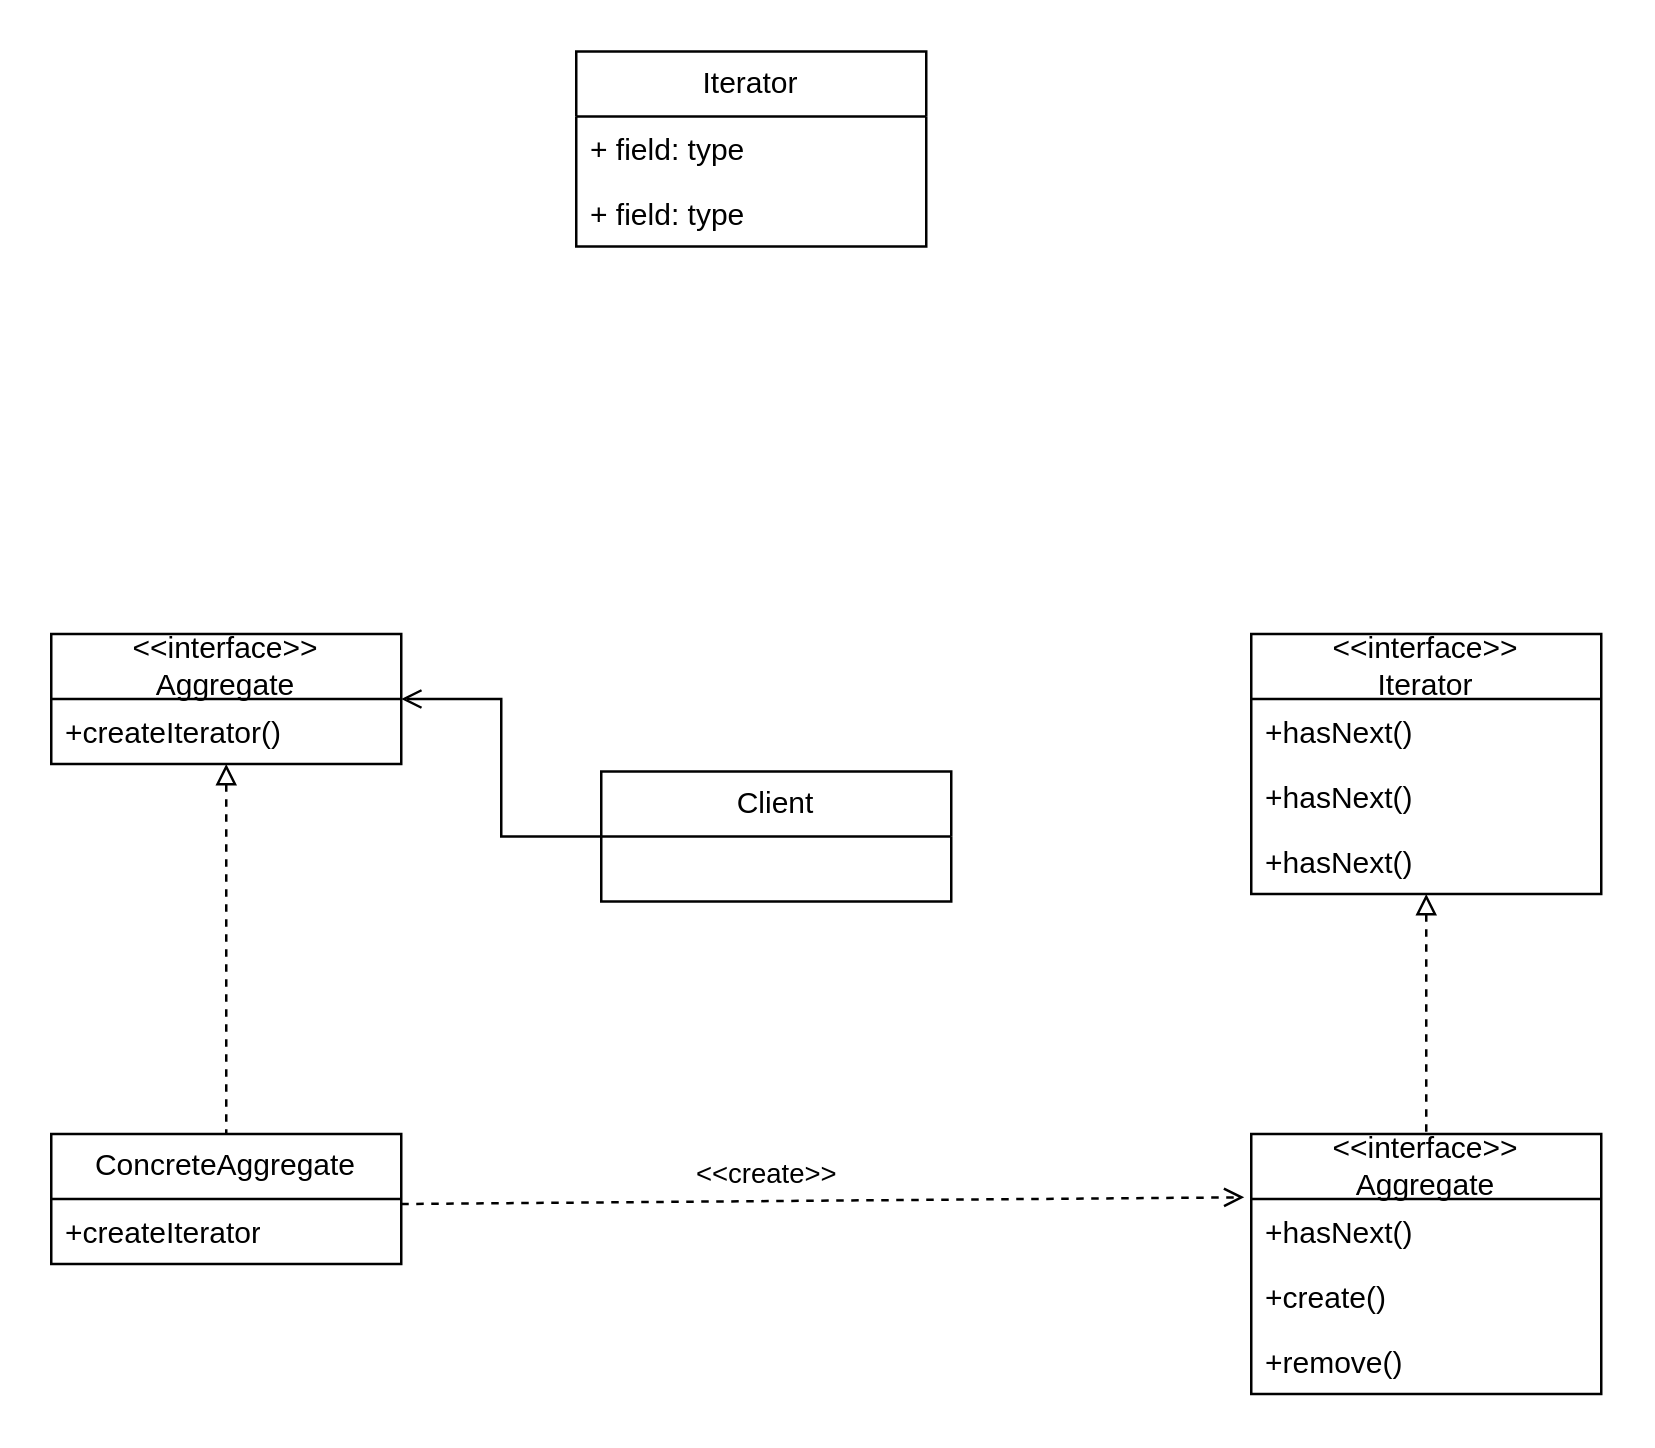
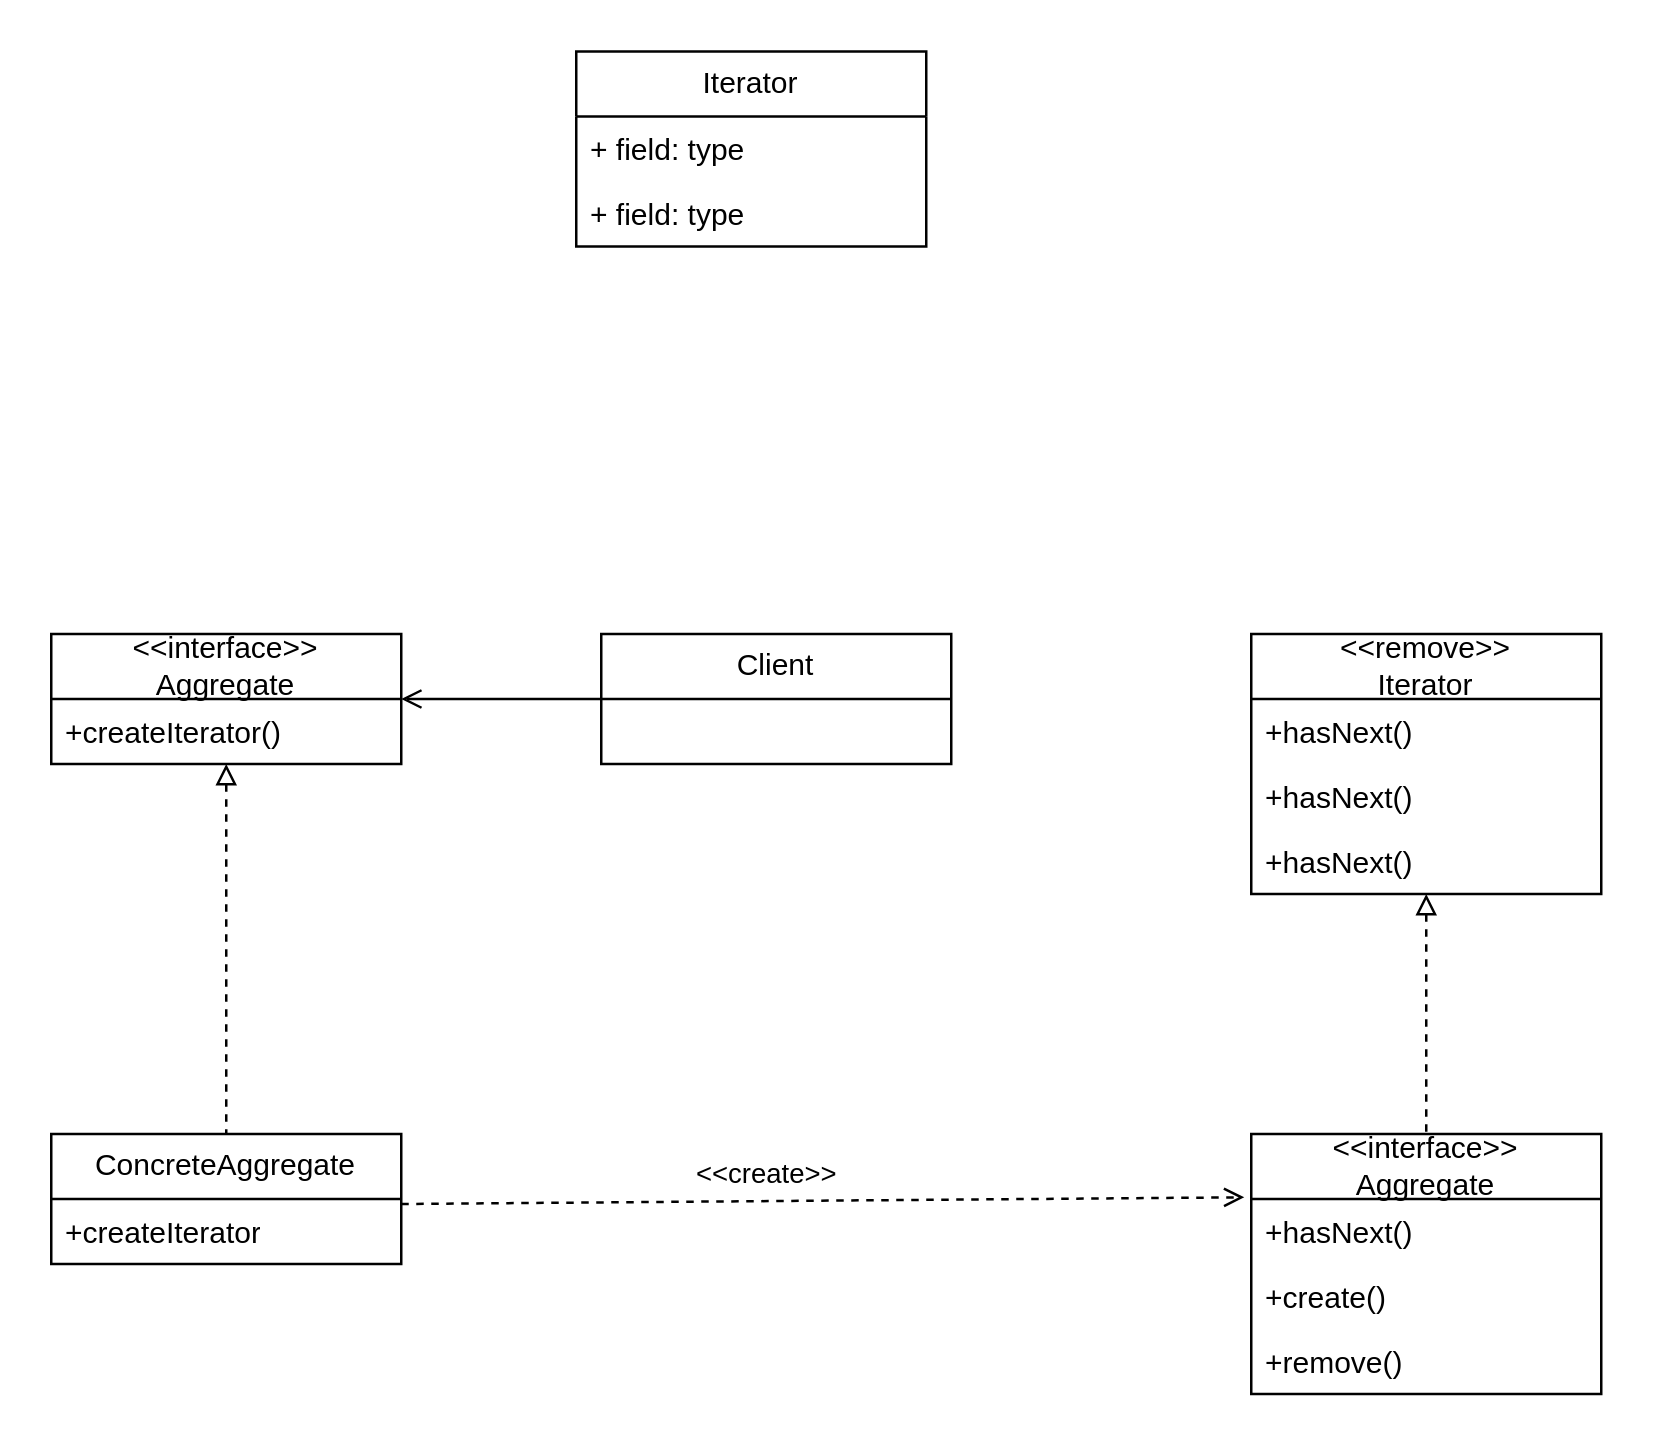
  <mxCell id="0" />
  <mxCell id="1" parent="0" />
  <mxCell id="2" value="" style="edgeStyle=orthogonalEdgeStyle;rounded=0;orthogonalLoop=1;jettySize=auto;html=1;endArrow=open;endFill=0;entryX=1;entryY=0.5;entryDx=0;entryDy=0;" parent="1" source="3" target="10" edge="1"><mxGeometry relative="1" as="geometry"><mxPoint x="190" y="200" as="targetPoint" /></mxGeometry></mxCell>
- <mxCell id="3" value="Client" style="swimlane;fontStyle=0;childLayout=stackLayout;horizontal=1;startSize=26;fillColor=none;horizontalStack=0;resizeParent=1;resizeParentMax=0;resizeLast=0;collapsible=1;marginBottom=0;whiteSpace=wrap;html=1;" parent="1" vertex="1"><mxGeometry x="240" y="308" width="140" height="52" as="geometry" /></mxCell>
+ <mxCell id="3" value="Client" style="swimlane;fontStyle=0;childLayout=stackLayout;horizontal=1;startSize=26;fillColor=none;horizontalStack=0;resizeParent=1;resizeParentMax=0;resizeLast=0;collapsible=1;marginBottom=0;whiteSpace=wrap;html=1;" parent="1" vertex="1"><mxGeometry x="240" y="253" width="140" height="52" as="geometry" /></mxCell>
  <mxCell id="4" value="" style="edgeStyle=orthogonalEdgeStyle;rounded=0;orthogonalLoop=1;jettySize=auto;html=1;startArrow=block;startFill=0;endArrow=none;endFill=0;dashed=1;" parent="1" source="5" target="12" edge="1"><mxGeometry relative="1" as="geometry" /></mxCell>
- <mxCell id="5" value="&amp;lt;&amp;lt;interface&amp;gt;&amp;gt;&lt;div&gt;Iterator&lt;/div&gt;" style="swimlane;fontStyle=0;childLayout=stackLayout;horizontal=1;startSize=26;fillColor=none;horizontalStack=0;resizeParent=1;resizeParentMax=0;resizeLast=0;collapsible=1;marginBottom=0;whiteSpace=wrap;html=1;" parent="1" vertex="1"><mxGeometry x="500" y="253" width="140" height="104" as="geometry" /></mxCell>
+ <mxCell id="5" value="&amp;lt;&amp;lt;remove&amp;gt;&amp;gt;&lt;div&gt;Iterator&lt;/div&gt;" style="swimlane;fontStyle=0;childLayout=stackLayout;horizontal=1;startSize=26;fillColor=none;horizontalStack=0;resizeParent=1;resizeParentMax=0;resizeLast=0;collapsible=1;marginBottom=0;whiteSpace=wrap;html=1;" parent="1" vertex="1"><mxGeometry x="500" y="253" width="140" height="104" as="geometry" /></mxCell>
  <mxCell id="6" value="+hasNext()" style="text;strokeColor=none;fillColor=none;align=left;verticalAlign=top;spacingLeft=4;spacingRight=4;overflow=hidden;rotatable=0;points=[[0,0.5],[1,0.5]];portConstraint=eastwest;whiteSpace=wrap;html=1;" parent="5" vertex="1"><mxGeometry y="26" width="140" height="26" as="geometry" /></mxCell>
  <mxCell id="7" value="+hasNext()" style="text;strokeColor=none;fillColor=none;align=left;verticalAlign=top;spacingLeft=4;spacingRight=4;overflow=hidden;rotatable=0;points=[[0,0.5],[1,0.5]];portConstraint=eastwest;whiteSpace=wrap;html=1;" parent="5" vertex="1"><mxGeometry y="52" width="140" height="26" as="geometry" /></mxCell>
  <mxCell id="8" value="+hasNext()" style="text;strokeColor=none;fillColor=none;align=left;verticalAlign=top;spacingLeft=4;spacingRight=4;overflow=hidden;rotatable=0;points=[[0,0.5],[1,0.5]];portConstraint=eastwest;whiteSpace=wrap;html=1;" parent="5" vertex="1"><mxGeometry y="78" width="140" height="26" as="geometry" /></mxCell>
  <mxCell id="9" value="" style="edgeStyle=orthogonalEdgeStyle;rounded=0;orthogonalLoop=1;jettySize=auto;html=1;startArrow=block;startFill=0;endArrow=none;endFill=0;dashed=1;" parent="1" source="10" edge="1"><mxGeometry relative="1" as="geometry"><mxPoint x="90" y="453" as="targetPoint" /></mxGeometry></mxCell>
  <mxCell id="10" value="&amp;lt;&amp;lt;interface&amp;gt;&amp;gt;&lt;div&gt;Aggregate&lt;/div&gt;" style="swimlane;fontStyle=0;childLayout=stackLayout;horizontal=1;startSize=26;fillColor=none;horizontalStack=0;resizeParent=1;resizeParentMax=0;resizeLast=0;collapsible=1;marginBottom=0;whiteSpace=wrap;html=1;" parent="1" vertex="1"><mxGeometry x="20" y="253" width="140" height="52" as="geometry" /></mxCell>
  <mxCell id="11" value="+createIterator()" style="text;strokeColor=none;fillColor=none;align=left;verticalAlign=top;spacingLeft=4;spacingRight=4;overflow=hidden;rotatable=0;points=[[0,0.5],[1,0.5]];portConstraint=eastwest;whiteSpace=wrap;html=1;" parent="10" vertex="1"><mxGeometry y="26" width="140" height="26" as="geometry" /></mxCell>
  <mxCell id="12" value="&amp;lt;&amp;lt;interface&amp;gt;&amp;gt;&lt;div&gt;Aggregate&lt;/div&gt;" style="swimlane;fontStyle=0;childLayout=stackLayout;horizontal=1;startSize=26;fillColor=none;horizontalStack=0;resizeParent=1;resizeParentMax=0;resizeLast=0;collapsible=1;marginBottom=0;whiteSpace=wrap;html=1;" parent="1" vertex="1"><mxGeometry x="500" y="453" width="140" height="104" as="geometry" /></mxCell>
  <mxCell id="13" value="+hasNext()" style="text;strokeColor=none;fillColor=none;align=left;verticalAlign=top;spacingLeft=4;spacingRight=4;overflow=hidden;rotatable=0;points=[[0,0.5],[1,0.5]];portConstraint=eastwest;whiteSpace=wrap;html=1;" parent="12" vertex="1"><mxGeometry y="26" width="140" height="26" as="geometry" /></mxCell>
  <mxCell id="14" value="+create()" style="text;strokeColor=none;fillColor=none;align=left;verticalAlign=top;spacingLeft=4;spacingRight=4;overflow=hidden;rotatable=0;points=[[0,0.5],[1,0.5]];portConstraint=eastwest;whiteSpace=wrap;html=1;" parent="12" vertex="1"><mxGeometry y="52" width="140" height="26" as="geometry" /></mxCell>
  <mxCell id="15" value="+remove()" style="text;strokeColor=none;fillColor=none;align=left;verticalAlign=top;spacingLeft=4;spacingRight=4;overflow=hidden;rotatable=0;points=[[0,0.5],[1,0.5]];portConstraint=eastwest;whiteSpace=wrap;html=1;" parent="12" vertex="1"><mxGeometry y="78" width="140" height="26" as="geometry" /></mxCell>
  <mxCell id="16" style="rounded=0;orthogonalLoop=1;jettySize=auto;html=1;exitX=1;exitY=0.5;exitDx=0;exitDy=0;dashed=1;endArrow=open;endFill=0;entryX=-0.02;entryY=-0.026;entryDx=0;entryDy=0;entryPerimeter=0;" parent="1" target="13" edge="1"><mxGeometry relative="1" as="geometry"><mxPoint x="160" y="481" as="sourcePoint" /><mxPoint x="500" y="411" as="targetPoint" /></mxGeometry></mxCell>
  <mxCell id="17" value="&amp;lt;&amp;lt;create&amp;gt;&amp;gt;" style="edgeLabel;html=1;align=center;verticalAlign=middle;resizable=0;points=[];" parent="16" vertex="1" connectable="0"><mxGeometry x="-0.231" relative="1" as="geometry"><mxPoint x="16" y="-11" as="offset" /></mxGeometry></mxCell>
  <mxCell id="18" value="ConcreteAggregate" style="swimlane;fontStyle=0;childLayout=stackLayout;horizontal=1;startSize=26;fillColor=none;horizontalStack=0;resizeParent=1;resizeParentMax=0;resizeLast=0;collapsible=1;marginBottom=0;whiteSpace=wrap;html=1;" parent="1" vertex="1"><mxGeometry x="20" y="453" width="140" height="52" as="geometry" /></mxCell>
  <mxCell id="19" value="+createIterator" style="text;strokeColor=none;fillColor=none;align=left;verticalAlign=top;spacingLeft=4;spacingRight=4;overflow=hidden;rotatable=0;points=[[0,0.5],[1,0.5]];portConstraint=eastwest;whiteSpace=wrap;html=1;" parent="18" vertex="1"><mxGeometry y="26" width="140" height="26" as="geometry" /></mxCell>
  <mxCell id="20" value="Iterator" style="swimlane;fontStyle=0;childLayout=stackLayout;horizontal=1;startSize=26;fillColor=none;horizontalStack=0;resizeParent=1;resizeParentMax=0;resizeLast=0;collapsible=1;marginBottom=0;whiteSpace=wrap;html=1;" parent="1" vertex="1"><mxGeometry x="230" y="20" width="140" height="78" as="geometry" /></mxCell>
  <mxCell id="21" value="+ field: type" style="text;strokeColor=none;fillColor=none;align=left;verticalAlign=top;spacingLeft=4;spacingRight=4;overflow=hidden;rotatable=0;points=[[0,0.5],[1,0.5]];portConstraint=eastwest;whiteSpace=wrap;html=1;" parent="20" vertex="1"><mxGeometry y="26" width="140" height="26" as="geometry" /></mxCell>
  <mxCell id="22" value="+ field: type" style="text;strokeColor=none;fillColor=none;align=left;verticalAlign=top;spacingLeft=4;spacingRight=4;overflow=hidden;rotatable=0;points=[[0,0.5],[1,0.5]];portConstraint=eastwest;whiteSpace=wrap;html=1;" parent="20" vertex="1"><mxGeometry y="52" width="140" height="26" as="geometry" /></mxCell>
